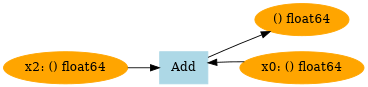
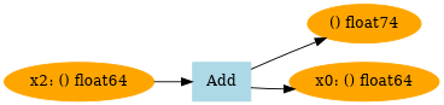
  digraph {
    rankdir=LR
    node [color=orange style=filled]
-   n1 [label="() float64"]
+   n1 [label="() float74"]
    n2 [color=lightblue label=Add shape=box]
    n3 [label="x0: () float64"]
    n4 [label="x2: () float64"]
    n2 -> n1
-   n3 -> n2
+   n2 -> n3
    n4 -> n2
  }
